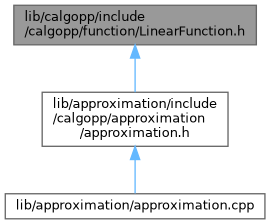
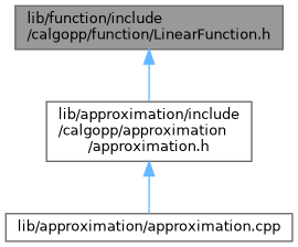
  digraph {
    node [color=grey40 fillcolor=white fontname=Helvetica fontsize=10 shape=box style=filled]
    edge [color=steelblue1 dir=back fontname=Helvetica fontsize=10 labelfontname=Helvetica labelfontsize=10 style=solid]
-   n1 [color=gray40 fillcolor=grey60 fontcolor=black height=0.2 label="lib/calgopp/include\l/calgopp/function/LinearFunction.h" width=0.4]
+   n1 [color=gray40 fillcolor=grey60 fontcolor=black height=0.2 label="lib/function/include\l/calgopp/function/LinearFunction.h" width=0.4]
    n2 [height=0.2 label="lib/approximation/include\l/calgopp/approximation\l/approximation.h" width=0.4]
    n3 [height=0.2 label="lib/approximation/approximation.cpp" width=0.4]
    n1 -> n2
    n2 -> n3
  }
